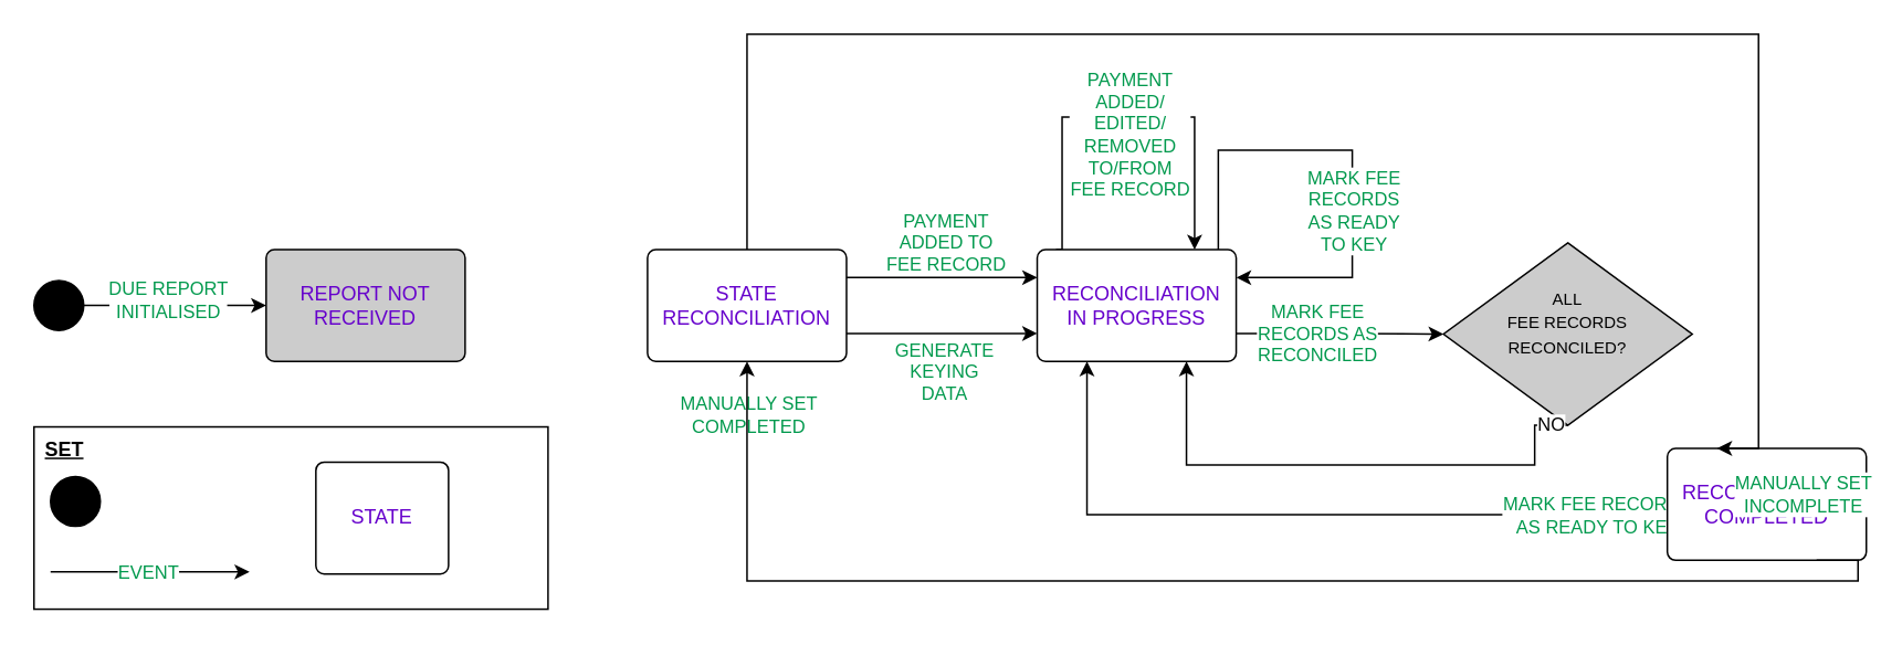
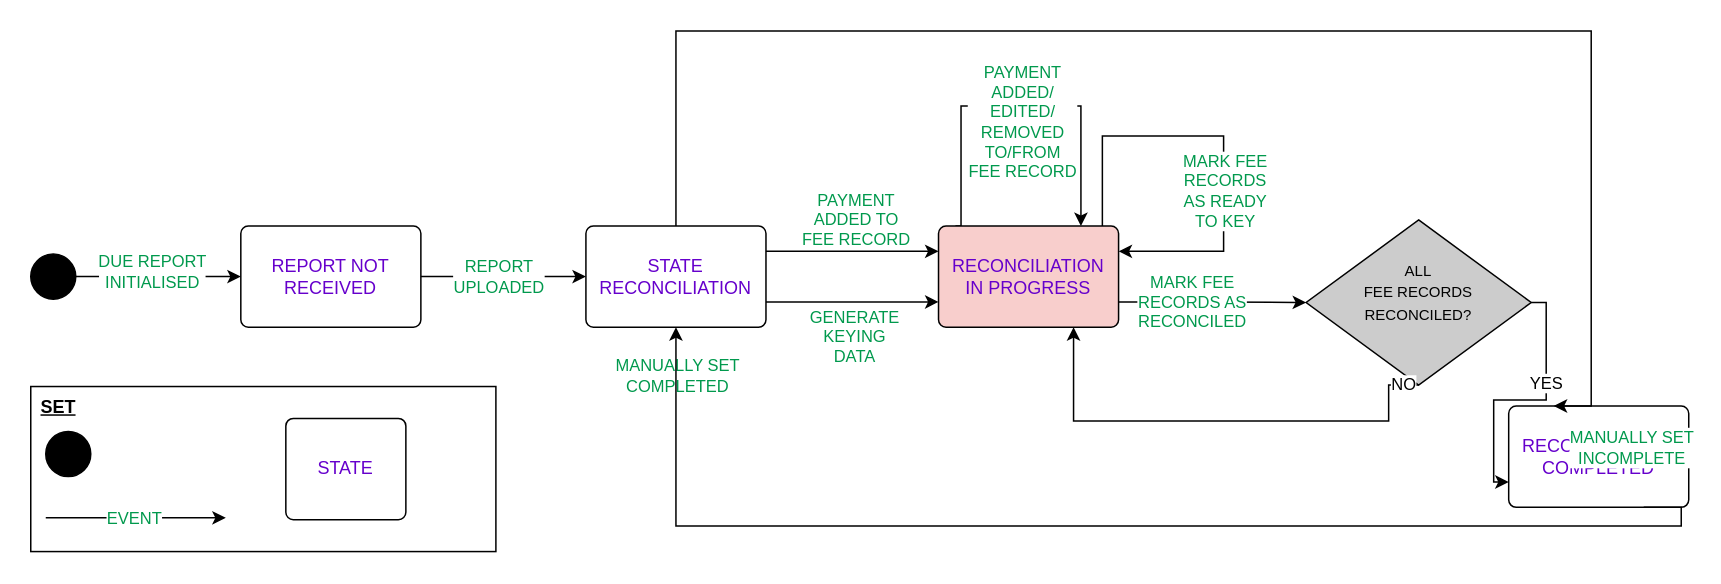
  <mxCell id="0" />
  <mxCell id="1" parent="0" />
  <mxCell id="2" value="" style="ellipse;fillColor=strokeColor;html=1;" parent="1" vertex="1"><mxGeometry x="20" y="168.75" width="30" height="30" as="geometry" /></mxCell>
- <mxCell id="3" value="&lt;font color=&quot;#6600cc&quot;&gt;REPORT NOT RECEIVED&lt;/font&gt;" style="html=1;align=center;verticalAlign=middle;rounded=1;absoluteArcSize=1;arcSize=10;dashed=0;whiteSpace=wrap;fillColor=#cccccc;" parent="1" vertex="1"><mxGeometry x="160" y="150" width="120" height="67.5" as="geometry" /></mxCell>
+ <mxCell id="3" value="&lt;font color=&quot;#6600cc&quot;&gt;REPORT NOT RECEIVED&lt;/font&gt;" style="html=1;align=center;verticalAlign=middle;rounded=1;absoluteArcSize=1;arcSize=10;dashed=0;whiteSpace=wrap;" parent="1" vertex="1"><mxGeometry x="160" y="150" width="120" height="67.5" as="geometry" /></mxCell>
  <mxCell id="4" style="edgeStyle=orthogonalEdgeStyle;rounded=0;orthogonalLoop=1;jettySize=auto;html=1;exitX=1;exitY=0.75;exitDx=0;exitDy=0;entryX=0;entryY=0.75;entryDx=0;entryDy=0;" edge="1" parent="1" source="6" target="9"><mxGeometry relative="1" as="geometry" /></mxCell>
  <mxCell id="5" value="&lt;font color=&quot;#00994d&quot;&gt;GENERATE&lt;br&gt;KEYING&lt;br&gt;DATA&lt;/font&gt;" style="edgeLabel;html=1;align=center;verticalAlign=middle;resizable=0;points=[];" vertex="1" connectable="0" parent="4"><mxGeometry x="0.343" y="2" relative="1" as="geometry"><mxPoint x="-19" y="25" as="offset" /></mxGeometry></mxCell>
  <mxCell id="6" value="&lt;font color=&quot;#6600cc&quot;&gt;STATE RECONCILIATION&lt;/font&gt;" style="html=1;align=center;verticalAlign=middle;rounded=1;absoluteArcSize=1;arcSize=10;dashed=0;whiteSpace=wrap;" parent="1" vertex="1"><mxGeometry x="390" y="150" width="120" height="67.5" as="geometry" /></mxCell>
  <mxCell id="7" style="edgeStyle=orthogonalEdgeStyle;rounded=0;orthogonalLoop=1;jettySize=auto;html=1;exitX=0.094;exitY=-0.001;exitDx=0;exitDy=0;entryX=0.791;entryY=0.001;entryDx=0;entryDy=0;entryPerimeter=0;exitPerimeter=0;" edge="1" parent="1" source="9" target="9"><mxGeometry relative="1" as="geometry"><mxPoint x="700" y="150" as="targetPoint" /><mxPoint x="665" y="150" as="sourcePoint" /><Array as="points"><mxPoint x="640" y="150" /><mxPoint x="640" y="70" /><mxPoint x="720" y="70" /><mxPoint x="720" y="150" /></Array></mxGeometry></mxCell>
  <mxCell id="8" value="&lt;font color=&quot;#00994d&quot;&gt;&lt;font style=&quot;border-color: var(--border-color);&quot;&gt;PAYMENT&lt;/font&gt;&lt;br style=&quot;border-color: var(--border-color);&quot;&gt;ADDED/&lt;br style=&quot;border-color: var(--border-color);&quot;&gt;EDITED/&lt;br style=&quot;border-color: var(--border-color);&quot;&gt;REMOVED&lt;br style=&quot;border-color: var(--border-color);&quot;&gt;TO/FROM&lt;br style=&quot;border-color: var(--border-color);&quot;&gt;&lt;span style=&quot;border-color: var(--border-color);&quot;&gt;FEE RECORD&lt;/span&gt;&lt;/font&gt;" style="edgeLabel;html=1;align=center;verticalAlign=middle;resizable=0;points=[];" vertex="1" connectable="0" parent="7"><mxGeometry x="0.007" relative="1" as="geometry"><mxPoint x="1" y="10" as="offset" /></mxGeometry></mxCell>
- <mxCell id="9" value="&lt;font color=&quot;#6600cc&quot;&gt;RECONCILIATION &lt;br&gt;IN PROGRESS&lt;/font&gt;" style="html=1;align=center;verticalAlign=middle;rounded=1;absoluteArcSize=1;arcSize=10;dashed=0;whiteSpace=wrap;" parent="1" vertex="1"><mxGeometry x="625" y="150" width="120" height="67.5" as="geometry" /></mxCell>
- <mxCell id="10" style="edgeStyle=orthogonalEdgeStyle;rounded=0;orthogonalLoop=1;jettySize=auto;html=1;exitX=0.25;exitY=1;exitDx=0;exitDy=0;entryX=0.25;entryY=1;entryDx=0;entryDy=0;" edge="1" parent="1" source="12" target="9"><mxGeometry relative="1" as="geometry"><Array as="points"><mxPoint x="1060" y="310" /><mxPoint x="655" y="310" /></Array></mxGeometry></mxCell>
- <mxCell id="11" value="&lt;font color=&quot;#00994d&quot;&gt;MARK FEE RECORDS&lt;br&gt;AS READY TO KEY&lt;/font&gt;" style="edgeLabel;html=1;align=center;verticalAlign=middle;resizable=0;points=[];" vertex="1" connectable="0" parent="10"><mxGeometry x="-0.493" y="-1" relative="1" as="geometry"><mxPoint x="-11" y="1" as="offset" /></mxGeometry></mxCell>
+ <mxCell id="9" value="&lt;font color=&quot;#6600cc&quot;&gt;RECONCILIATION &lt;br&gt;IN PROGRESS&lt;/font&gt;" style="html=1;align=center;verticalAlign=middle;rounded=1;absoluteArcSize=1;arcSize=10;dashed=0;whiteSpace=wrap;fillColor=#f8cecc;" parent="1" vertex="1"><mxGeometry x="625" y="150" width="120" height="67.5" as="geometry" /></mxCell>
  <mxCell id="12" value="&lt;font color=&quot;#6600cc&quot;&gt;RECONCILIATION COMPLETED&lt;/font&gt;" style="html=1;align=center;verticalAlign=middle;rounded=1;absoluteArcSize=1;arcSize=10;dashed=0;whiteSpace=wrap;" parent="1" vertex="1"><mxGeometry x="1005" y="270" width="120" height="67.5" as="geometry" /></mxCell>
  <mxCell id="13" value="" style="endArrow=classic;html=1;rounded=0;exitX=1;exitY=0.5;exitDx=0;exitDy=0;entryX=0;entryY=0.5;entryDx=0;entryDy=0;edgeStyle=orthogonalEdgeStyle;" parent="1" source="2" target="3" edge="1"><mxGeometry width="50" height="50" relative="1" as="geometry"><mxPoint x="120" y="138.75" as="sourcePoint" /><mxPoint x="170" y="88.75" as="targetPoint" /></mxGeometry></mxCell>
  <mxCell id="14" value="&lt;font color=&quot;#00994d&quot;&gt;DUE REPORT&lt;br&gt;INITIALISED&lt;/font&gt;" style="edgeLabel;html=1;align=center;verticalAlign=middle;resizable=0;points=[];" parent="13" vertex="1" connectable="0"><mxGeometry x="-0.085" y="3" relative="1" as="geometry"><mxPoint as="offset" /></mxGeometry></mxCell>
+ <mxCell id="15" value="" style="endArrow=classic;html=1;rounded=0;exitX=1;exitY=0.5;exitDx=0;exitDy=0;entryX=0;entryY=0.5;entryDx=0;entryDy=0;edgeStyle=orthogonalEdgeStyle;" parent="1" source="3" target="6" edge="1"><mxGeometry width="50" height="50" relative="1" as="geometry"><mxPoint x="460" y="270" as="sourcePoint" /><mxPoint x="510" y="220" as="targetPoint" /></mxGeometry></mxCell>
+ <mxCell id="16" value="&lt;font color=&quot;#00994d&quot;&gt;REPORT&lt;br&gt;UPLOADED&lt;/font&gt;" style="edgeLabel;html=1;align=center;verticalAlign=middle;resizable=0;points=[];" parent="15" vertex="1" connectable="0"><mxGeometry x="-0.077" relative="1" as="geometry"><mxPoint as="offset" /></mxGeometry></mxCell>
  <mxCell id="17" value="&lt;font style=&quot;font-size: 10px;&quot;&gt;ALL&lt;br style=&quot;border-color: var(--border-color);&quot;&gt;FEE RECORDS&lt;br style=&quot;border-color: var(--border-color);&quot;&gt;RECONCILED?&lt;br&gt;&lt;br&gt;&lt;/font&gt;" style="rhombus;whiteSpace=wrap;html=1;labelBackgroundColor=none;fillColor=#CCCCCC;fontColor=default;" parent="1" vertex="1"><mxGeometry x="870" y="146" width="150" height="110" as="geometry" /></mxCell>
  <mxCell id="18" value="" style="endArrow=classic;html=1;rounded=0;exitX=1;exitY=0.25;exitDx=0;exitDy=0;entryX=0;entryY=0.25;entryDx=0;entryDy=0;edgeStyle=orthogonalEdgeStyle;" parent="1" source="6" target="9" edge="1"><mxGeometry width="50" height="50" relative="1" as="geometry"><mxPoint x="530" y="128.75" as="sourcePoint" /><mxPoint x="640" y="128.75" as="targetPoint" /><Array as="points"><mxPoint x="580" y="167" /><mxPoint x="580" y="167" /></Array></mxGeometry></mxCell>
  <mxCell id="19" value="&lt;font color=&quot;#00994d&quot;&gt;PAYMENT&lt;br&gt;ADDED TO&lt;br&gt;FEE RECORD&lt;/font&gt;" style="edgeLabel;html=1;align=center;verticalAlign=middle;resizable=0;points=[];" parent="18" vertex="1" connectable="0"><mxGeometry x="-0.077" relative="1" as="geometry"><mxPoint x="7" y="-21" as="offset" /></mxGeometry></mxCell>
+ <mxCell id="20" value="" style="endArrow=classic;html=1;rounded=0;exitX=1;exitY=0.5;exitDx=0;exitDy=0;entryX=0;entryY=0.75;entryDx=0;entryDy=0;edgeStyle=orthogonalEdgeStyle;" parent="1" source="17" target="12" edge="1"><mxGeometry width="50" height="50" relative="1" as="geometry"><mxPoint x="960" y="280" as="sourcePoint" /><mxPoint x="1010" y="230" as="targetPoint" /></mxGeometry></mxCell>
+ <mxCell id="21" value="YES" style="edgeLabel;html=1;align=center;verticalAlign=middle;resizable=0;points=[];" parent="20" vertex="1" connectable="0"><mxGeometry x="-0.251" y="-2" relative="1" as="geometry"><mxPoint x="1" y="-2" as="offset" /></mxGeometry></mxCell>
  <mxCell id="22" value="" style="endArrow=classic;html=1;rounded=0;exitX=0.5;exitY=1;exitDx=0;exitDy=0;entryX=0.75;entryY=1;entryDx=0;entryDy=0;edgeStyle=orthogonalEdgeStyle;" parent="1" source="17" target="9" edge="1"><mxGeometry width="50" height="50" relative="1" as="geometry"><mxPoint x="800" y="310" as="sourcePoint" /><mxPoint x="850" y="260" as="targetPoint" /><Array as="points"><mxPoint x="925" y="280" /><mxPoint x="715" y="280" /></Array></mxGeometry></mxCell>
  <mxCell id="23" value="NO" style="edgeLabel;html=1;align=center;verticalAlign=middle;resizable=0;points=[];" parent="22" vertex="1" connectable="0"><mxGeometry x="-0.924" y="-1" relative="1" as="geometry"><mxPoint x="1" as="offset" /></mxGeometry></mxCell>
  <mxCell id="24" value="" style="endArrow=classic;html=1;rounded=0;entryX=0.25;entryY=0;entryDx=0;entryDy=0;exitX=0.5;exitY=0;exitDx=0;exitDy=0;edgeStyle=orthogonalEdgeStyle;" parent="1" source="6" target="12" edge="1"><mxGeometry width="50" height="50" relative="1" as="geometry"><mxPoint x="250" y="50" as="sourcePoint" /><mxPoint x="860" y="50" as="targetPoint" /><Array as="points"><mxPoint x="450" y="20" /><mxPoint x="1060" y="20" /></Array></mxGeometry></mxCell>
  <mxCell id="25" value="&lt;font color=&quot;#00994d&quot;&gt;MANUALLY SET&lt;br&gt;COMPLETED&lt;/font&gt;" style="edgeLabel;html=1;align=center;verticalAlign=middle;resizable=0;points=[];" parent="24" vertex="1" connectable="0"><mxGeometry x="0.895" y="1" relative="1" as="geometry"><mxPoint x="-611" y="7" as="offset" /></mxGeometry></mxCell>
  <mxCell id="26" value="" style="endArrow=classic;html=1;rounded=0;exitX=1;exitY=0.75;exitDx=0;exitDy=0;entryX=0;entryY=0.5;entryDx=0;entryDy=0;edgeStyle=orthogonalEdgeStyle;" parent="1" source="9" target="17" edge="1"><mxGeometry width="50" height="50" relative="1" as="geometry"><mxPoint x="790" y="230" as="sourcePoint" /><mxPoint x="860" y="201" as="targetPoint" /></mxGeometry></mxCell>
  <mxCell id="27" value="&lt;font color=&quot;#00994d&quot;&gt;MARK FEE&lt;br style=&quot;border-color: var(--border-color);&quot;&gt;RECORDS AS&lt;br style=&quot;border-color: var(--border-color);&quot;&gt;RECONCILED&lt;/font&gt;" style="edgeLabel;html=1;align=center;verticalAlign=middle;resizable=0;points=[];" parent="26" vertex="1" connectable="0"><mxGeometry x="-0.363" relative="1" as="geometry"><mxPoint x="9" as="offset" /></mxGeometry></mxCell>
  <mxCell id="28" value="" style="endArrow=classic;html=1;rounded=0;exitX=0.75;exitY=1;exitDx=0;exitDy=0;entryX=0.5;entryY=1;entryDx=0;entryDy=0;edgeStyle=orthogonalEdgeStyle;" parent="1" source="12" target="6" edge="1"><mxGeometry width="50" height="50" relative="1" as="geometry"><mxPoint x="540" y="300" as="sourcePoint" /><mxPoint x="475" y="335" as="targetPoint" /><Array as="points"><mxPoint x="1120" y="350" /><mxPoint x="450" y="350" /></Array></mxGeometry></mxCell>
  <mxCell id="29" value="&lt;font color=&quot;#00994d&quot;&gt;MANUALLY SET&lt;br&gt;INCOMPLETE&lt;/font&gt;" style="edgeLabel;html=1;align=center;verticalAlign=middle;resizable=0;points=[];" parent="28" vertex="1" connectable="0"><mxGeometry x="-0.834" y="2" relative="1" as="geometry"><mxPoint x="-1" y="-55" as="offset" /></mxGeometry></mxCell>
  <mxCell id="30" style="edgeStyle=orthogonalEdgeStyle;rounded=0;orthogonalLoop=1;jettySize=auto;html=1;exitX=0.91;exitY=0;exitDx=0;exitDy=0;entryX=1;entryY=0.25;entryDx=0;entryDy=0;exitPerimeter=0;" edge="1" parent="1" source="9" target="9"><mxGeometry relative="1" as="geometry"><mxPoint x="730" y="150" as="sourcePoint" /><mxPoint x="760" y="166.875" as="targetPoint" /><Array as="points"><mxPoint x="734" y="90" /><mxPoint x="815" y="90" /><mxPoint x="815" y="167" /></Array></mxGeometry></mxCell>
  <mxCell id="31" value="&lt;font color=&quot;#00994d&quot;&gt;MARK FEE&lt;br style=&quot;border-color: var(--border-color);&quot;&gt;RECORDS&lt;br style=&quot;border-color: var(--border-color);&quot;&gt;AS READY&lt;br style=&quot;border-color: var(--border-color);&quot;&gt;TO KEY&lt;/font&gt;" style="edgeLabel;html=1;align=center;verticalAlign=middle;resizable=0;points=[];" vertex="1" connectable="0" parent="30"><mxGeometry x="0.245" y="1" relative="1" as="geometry"><mxPoint x="-1" y="-2" as="offset" /></mxGeometry></mxCell>
  <mxCell id="32" value="" style="group" vertex="1" connectable="0" parent="1"><mxGeometry x="20" y="257" width="310" height="110" as="geometry" /></mxCell>
  <mxCell id="33" value="SET" style="rounded=0;whiteSpace=wrap;html=1;align=left;verticalAlign=top;spacingLeft=5;fontStyle=5" vertex="1" parent="32"><mxGeometry width="310" height="110" as="geometry" /></mxCell>
  <mxCell id="34" value="" style="group" vertex="1" connectable="0" parent="32"><mxGeometry x="10" y="30" width="85" height="30" as="geometry" /></mxCell>
  <mxCell id="35" value="" style="ellipse;fillColor=strokeColor;html=1;" parent="34" vertex="1"><mxGeometry width="30" height="30" as="geometry" /></mxCell>
  <mxCell id="36" value="&lt;font color=&quot;#6600cc&quot;&gt;STATE&lt;/font&gt;" style="html=1;align=center;verticalAlign=middle;rounded=1;absoluteArcSize=1;arcSize=10;dashed=0;whiteSpace=wrap;" parent="32" vertex="1"><mxGeometry x="170" y="21.25" width="80" height="67.5" as="geometry" /></mxCell>
  <mxCell id="37" value="" style="endArrow=classic;html=1;rounded=0;exitX=1;exitY=0.5;exitDx=0;exitDy=0;edgeStyle=orthogonalEdgeStyle;" parent="32" edge="1"><mxGeometry width="50" height="50" relative="1" as="geometry"><mxPoint x="10" y="87.5" as="sourcePoint" /><mxPoint x="130" y="87.5" as="targetPoint" /></mxGeometry></mxCell>
  <mxCell id="38" value="&lt;font color=&quot;#00994d&quot;&gt;EVENT&lt;/font&gt;" style="edgeLabel;html=1;align=center;verticalAlign=middle;resizable=0;points=[];" parent="37" vertex="1" connectable="0"><mxGeometry x="-0.085" y="3" relative="1" as="geometry"><mxPoint x="3" y="3" as="offset" /></mxGeometry></mxCell>
